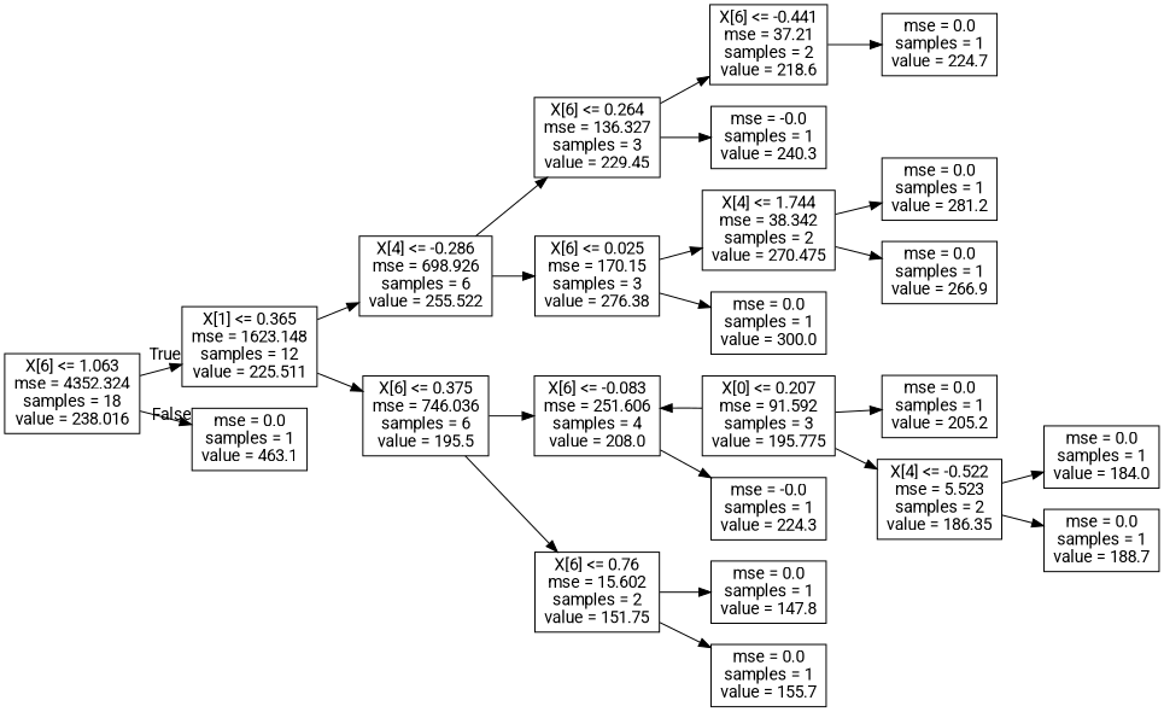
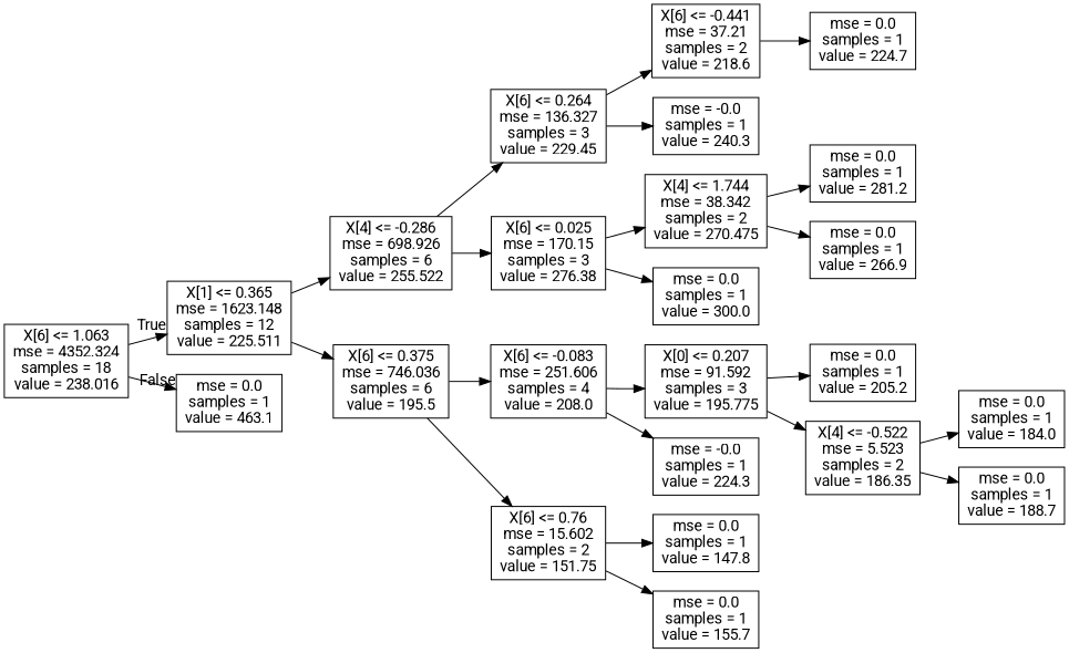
  digraph {
    fontname=Roboto
    rankdir=LR
    node [fontname=Roboto shape=box]
    edge [fontname=Roboto]
    n1 [label="X[6] <= 1.063\nmse = 4352.324\nsamples = 18\nvalue = 238.016"]
    n2 [label="X[1] <= 0.365\nmse = 1623.148\nsamples = 12\nvalue = 225.511"]
    n3 [label="mse = 0.0\nsamples = 1\nvalue = 463.1"]
    n4 [label="X[4] <= -0.286\nmse = 698.926\nsamples = 6\nvalue = 255.522"]
    n5 [label="X[6] <= 0.375\nmse = 746.036\nsamples = 6\nvalue = 195.5"]
    n6 [label="X[6] <= 0.264\nmse = 136.327\nsamples = 3\nvalue = 229.45"]
    n7 [label="X[6] <= 0.025\nmse = 170.15\nsamples = 3\nvalue = 276.38"]
    n8 [label="X[6] <= -0.083\nmse = 251.606\nsamples = 4\nvalue = 208.0"]
    n9 [label="X[6] <= 0.76\nmse = 15.602\nsamples = 2\nvalue = 151.75"]
    n10 [label="X[6] <= -0.441\nmse = 37.21\nsamples = 2\nvalue = 218.6"]
    n11 [label="mse = -0.0\nsamples = 1\nvalue = 240.3"]
    n12 [label="X[4] <= 1.744\nmse = 38.342\nsamples = 2\nvalue = 270.475"]
    n13 [label="mse = 0.0\nsamples = 1\nvalue = 300.0"]
    n14 [label="mse = 0.0\nsamples = 1\nvalue = 224.7"]
    n15 [label="mse = 0.0\nsamples = 1\nvalue = 281.2"]
    n16 [label="mse = 0.0\nsamples = 1\nvalue = 266.9"]
    n17 [label="X[0] <= 0.207\nmse = 91.592\nsamples = 3\nvalue = 195.775"]
    n18 [label="mse = -0.0\nsamples = 1\nvalue = 224.3"]
    n19 [label="mse = 0.0\nsamples = 1\nvalue = 147.8"]
    n20 [label="mse = 0.0\nsamples = 1\nvalue = 155.7"]
    n21 [label="mse = 0.0\nsamples = 1\nvalue = 205.2"]
    n22 [label="X[4] <= -0.522\nmse = 5.523\nsamples = 2\nvalue = 186.35"]
    n23 [label="mse = 0.0\nsamples = 1\nvalue = 184.0"]
    n24 [label="mse = 0.0\nsamples = 1\nvalue = 188.7"]
    n1 -> n2 [headlabel=True labelangle=45 labeldistance=2.5]
    n1 -> n3 [headlabel=False labelangle=-45 labeldistance=2.5]
    n2 -> n4
    n2 -> n5
    n4 -> n6
    n4 -> n7
    n5 -> n8
    n5 -> n9
    n6 -> n10
    n6 -> n11
    n7 -> n12
    n7 -> n13
-   n17 -> n8
+   n8 -> n17
    n8 -> n18
    n9 -> n19
    n9 -> n20
    n10 -> n14
    n12 -> n15
    n12 -> n16
    n17 -> n21
    n17 -> n22
    n22 -> n23
    n22 -> n24
  }
